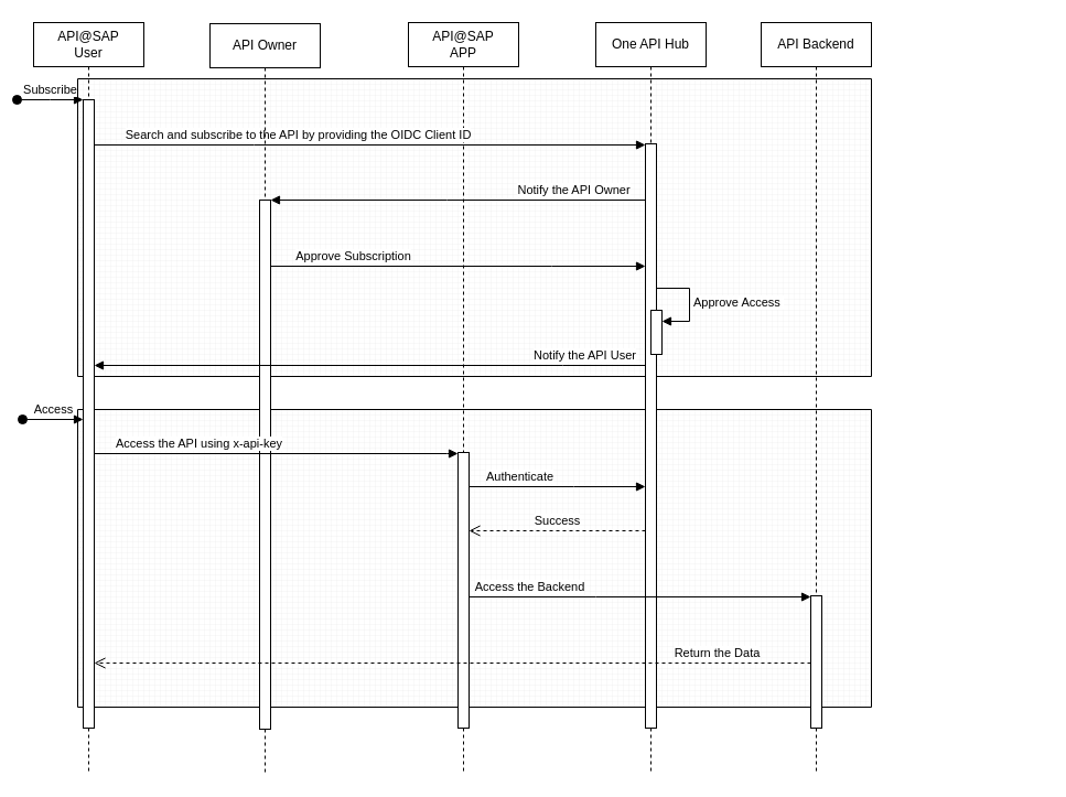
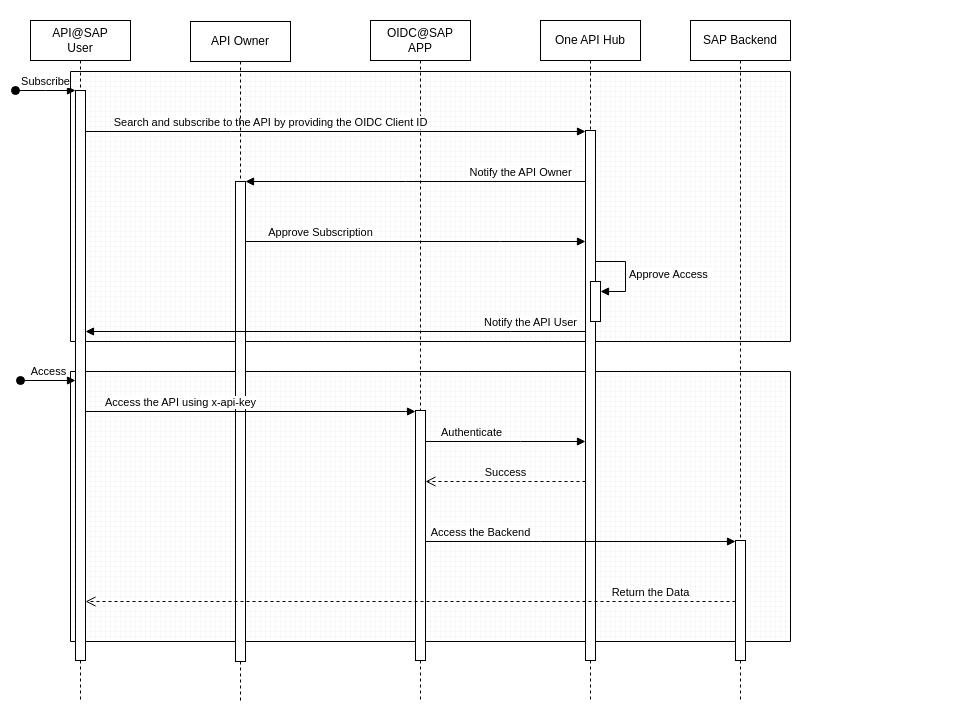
  <mxCell id="0" />
  <mxCell id="1" parent="0" />
  <mxCell id="2" value="" style="verticalLabelPosition=bottom;verticalAlign=top;html=1;shape=mxgraph.basic.patternFillRect;fillStyle=grid;step=5;fillStrokeWidth=0.2;fillStrokeColor=#dddddd;" parent="1" vertex="1"><mxGeometry x="70" y="371" width="720" height="270" as="geometry" /></mxCell>
  <mxCell id="3" value="" style="verticalLabelPosition=bottom;verticalAlign=top;html=1;shape=mxgraph.basic.patternFillRect;fillStyle=grid;step=5;fillStrokeWidth=0.2;fillStrokeColor=#dddddd;" parent="1" vertex="1"><mxGeometry x="70" y="71" width="720" height="270" as="geometry" /></mxCell>
  <mxCell id="4" value="API@SAP &lt;br&gt;User" style="shape=umlLifeline;perimeter=lifelinePerimeter;whiteSpace=wrap;html=1;container=0;dropTarget=0;collapsible=0;recursiveResize=0;outlineConnect=0;portConstraint=eastwest;newEdgeStyle={&quot;edgeStyle&quot;:&quot;elbowEdgeStyle&quot;,&quot;elbow&quot;:&quot;vertical&quot;,&quot;curved&quot;:0,&quot;rounded&quot;:0};" parent="1" vertex="1"><mxGeometry x="30" y="20" width="100" height="681" as="geometry" /></mxCell>
  <mxCell id="5" value="" style="html=1;points=[];perimeter=orthogonalPerimeter;outlineConnect=0;targetShapes=umlLifeline;portConstraint=eastwest;newEdgeStyle={&quot;edgeStyle&quot;:&quot;elbowEdgeStyle&quot;,&quot;elbow&quot;:&quot;vertical&quot;,&quot;curved&quot;:0,&quot;rounded&quot;:0};" parent="4" vertex="1"><mxGeometry x="45" y="70" width="10" height="570" as="geometry" /></mxCell>
  <mxCell id="6" value="Subscribe" style="html=1;verticalAlign=bottom;startArrow=oval;endArrow=block;startSize=8;edgeStyle=elbowEdgeStyle;elbow=vertical;curved=0;rounded=0;" parent="4" target="5" edge="1"><mxGeometry relative="1" as="geometry"><mxPoint x="-15" y="70" as="sourcePoint" /></mxGeometry></mxCell>
- <mxCell id="7" value="API@SAP&lt;br&gt;APP" style="shape=umlLifeline;perimeter=lifelinePerimeter;whiteSpace=wrap;html=1;container=0;dropTarget=0;collapsible=0;recursiveResize=0;outlineConnect=0;portConstraint=eastwest;newEdgeStyle={&quot;edgeStyle&quot;:&quot;elbowEdgeStyle&quot;,&quot;elbow&quot;:&quot;vertical&quot;,&quot;curved&quot;:0,&quot;rounded&quot;:0};" parent="1" vertex="1"><mxGeometry x="370" y="20" width="100" height="681" as="geometry" /></mxCell>
+ <mxCell id="7" value="OIDC@SAP&lt;br&gt;APP" style="shape=umlLifeline;perimeter=lifelinePerimeter;whiteSpace=wrap;html=1;container=0;dropTarget=0;collapsible=0;recursiveResize=0;outlineConnect=0;portConstraint=eastwest;newEdgeStyle={&quot;edgeStyle&quot;:&quot;elbowEdgeStyle&quot;,&quot;elbow&quot;:&quot;vertical&quot;,&quot;curved&quot;:0,&quot;rounded&quot;:0};" parent="1" vertex="1"><mxGeometry x="370" y="20" width="100" height="681" as="geometry" /></mxCell>
  <mxCell id="8" value="" style="html=1;points=[];perimeter=orthogonalPerimeter;outlineConnect=0;targetShapes=umlLifeline;portConstraint=eastwest;newEdgeStyle={&quot;edgeStyle&quot;:&quot;elbowEdgeStyle&quot;,&quot;elbow&quot;:&quot;vertical&quot;,&quot;curved&quot;:0,&quot;rounded&quot;:0};" parent="7" vertex="1"><mxGeometry x="45" y="390" width="10" height="250" as="geometry" /></mxCell>
  <mxCell id="9" value="Search and subscribe to the API by providing the OIDC Client ID" style="html=1;verticalAlign=bottom;endArrow=block;edgeStyle=elbowEdgeStyle;elbow=vertical;curved=0;rounded=0;" parent="1" source="5" target="11" edge="1"><mxGeometry x="-0.26" relative="1" as="geometry"><mxPoint x="85" y="126" as="sourcePoint" /><Array as="points"><mxPoint x="230" y="131" /><mxPoint x="400" y="131" /><mxPoint x="580" y="151" /><mxPoint x="170" y="126" /></Array><mxPoint x="225" y="126" as="targetPoint" /><mxPoint as="offset" /></mxGeometry></mxCell>
  <mxCell id="10" value="One API Hub" style="shape=umlLifeline;perimeter=lifelinePerimeter;whiteSpace=wrap;html=1;container=0;dropTarget=0;collapsible=0;recursiveResize=0;outlineConnect=0;portConstraint=eastwest;newEdgeStyle={&quot;edgeStyle&quot;:&quot;elbowEdgeStyle&quot;,&quot;elbow&quot;:&quot;vertical&quot;,&quot;curved&quot;:0,&quot;rounded&quot;:0};" parent="1" vertex="1"><mxGeometry x="540" y="20" width="100" height="681" as="geometry" /></mxCell>
  <mxCell id="11" value="" style="html=1;points=[];perimeter=orthogonalPerimeter;outlineConnect=0;targetShapes=umlLifeline;portConstraint=eastwest;newEdgeStyle={&quot;edgeStyle&quot;:&quot;elbowEdgeStyle&quot;,&quot;elbow&quot;:&quot;vertical&quot;,&quot;curved&quot;:0,&quot;rounded&quot;:0};" parent="10" vertex="1"><mxGeometry x="45" y="110" width="10" height="530" as="geometry" /></mxCell>
  <mxCell id="12" value="" style="html=1;points=[];perimeter=orthogonalPerimeter;outlineConnect=0;targetShapes=umlLifeline;portConstraint=eastwest;newEdgeStyle={&quot;edgeStyle&quot;:&quot;elbowEdgeStyle&quot;,&quot;elbow&quot;:&quot;vertical&quot;,&quot;curved&quot;:0,&quot;rounded&quot;:0};" parent="10" vertex="1"><mxGeometry x="50" y="261" width="10" height="40" as="geometry" /></mxCell>
  <mxCell id="13" value="Approve Access&amp;nbsp;" style="html=1;align=left;spacingLeft=2;endArrow=block;rounded=0;edgeStyle=orthogonalEdgeStyle;curved=0;rounded=0;" parent="10" target="12" edge="1"><mxGeometry relative="1" as="geometry"><mxPoint x="55" y="241" as="sourcePoint" /><Array as="points"><mxPoint x="85" y="271" /></Array></mxGeometry></mxCell>
- <mxCell id="14" value="API Backend" style="shape=umlLifeline;perimeter=lifelinePerimeter;whiteSpace=wrap;html=1;container=0;dropTarget=0;collapsible=0;recursiveResize=0;outlineConnect=0;portConstraint=eastwest;newEdgeStyle={&quot;edgeStyle&quot;:&quot;elbowEdgeStyle&quot;,&quot;elbow&quot;:&quot;vertical&quot;,&quot;curved&quot;:0,&quot;rounded&quot;:0};" parent="1" vertex="1"><mxGeometry x="690" y="20" width="100" height="681" as="geometry" /></mxCell>
+ <mxCell id="14" value="SAP Backend" style="shape=umlLifeline;perimeter=lifelinePerimeter;whiteSpace=wrap;html=1;container=0;dropTarget=0;collapsible=0;recursiveResize=0;outlineConnect=0;portConstraint=eastwest;newEdgeStyle={&quot;edgeStyle&quot;:&quot;elbowEdgeStyle&quot;,&quot;elbow&quot;:&quot;vertical&quot;,&quot;curved&quot;:0,&quot;rounded&quot;:0};" parent="1" vertex="1"><mxGeometry x="690" y="20" width="100" height="681" as="geometry" /></mxCell>
  <mxCell id="15" value="" style="html=1;points=[];perimeter=orthogonalPerimeter;outlineConnect=0;targetShapes=umlLifeline;portConstraint=eastwest;newEdgeStyle={&quot;edgeStyle&quot;:&quot;elbowEdgeStyle&quot;,&quot;elbow&quot;:&quot;vertical&quot;,&quot;curved&quot;:0,&quot;rounded&quot;:0};" parent="14" vertex="1"><mxGeometry x="45" y="520" width="10" height="120" as="geometry" /></mxCell>
  <mxCell id="16" value="API Owner" style="shape=umlLifeline;perimeter=lifelinePerimeter;whiteSpace=wrap;html=1;container=0;dropTarget=0;collapsible=0;recursiveResize=0;outlineConnect=0;portConstraint=eastwest;newEdgeStyle={&quot;edgeStyle&quot;:&quot;elbowEdgeStyle&quot;,&quot;elbow&quot;:&quot;vertical&quot;,&quot;curved&quot;:0,&quot;rounded&quot;:0};" parent="1" vertex="1"><mxGeometry x="190" y="21" width="100" height="680" as="geometry" /></mxCell>
  <mxCell id="17" value="" style="html=1;points=[];perimeter=orthogonalPerimeter;outlineConnect=0;targetShapes=umlLifeline;portConstraint=eastwest;newEdgeStyle={&quot;edgeStyle&quot;:&quot;elbowEdgeStyle&quot;,&quot;elbow&quot;:&quot;vertical&quot;,&quot;curved&quot;:0,&quot;rounded&quot;:0};" parent="16" vertex="1"><mxGeometry x="45" y="160" width="10" height="480" as="geometry" /></mxCell>
  <mxCell id="18" value="Notify the API Owner" style="html=1;verticalAlign=bottom;endArrow=block;edgeStyle=elbowEdgeStyle;elbow=vertical;curved=0;rounded=0;" parent="1" source="11" target="17" edge="1"><mxGeometry x="-0.618" relative="1" as="geometry"><mxPoint x="605" y="181" as="sourcePoint" /><Array as="points"><mxPoint x="405" y="181" /><mxPoint x="365" y="161" /><mxPoint x="95" y="161" /><mxPoint x="375" y="161" /><mxPoint x="225" y="221" /><mxPoint x="245" y="191" /><mxPoint x="205" y="161" /></Array><mxPoint x="260" y="181" as="targetPoint" /><mxPoint as="offset" /></mxGeometry></mxCell>
  <mxCell id="19" value="Approve Subscription" style="html=1;verticalAlign=bottom;endArrow=block;edgeStyle=elbowEdgeStyle;elbow=vertical;curved=0;rounded=0;" parent="1" source="17" target="11" edge="1"><mxGeometry x="-0.559" relative="1" as="geometry"><mxPoint x="240" y="251" as="sourcePoint" /><Array as="points"><mxPoint x="500" y="241" /><mxPoint x="580" y="261" /><mxPoint x="325" y="251" /></Array><mxPoint x="670" y="301" as="targetPoint" /><mxPoint as="offset" /></mxGeometry></mxCell>
  <mxCell id="20" value="Notify the API User" style="html=1;verticalAlign=bottom;endArrow=block;edgeStyle=elbowEdgeStyle;elbow=vertical;curved=0;rounded=0;" parent="1" source="11" target="5" edge="1"><mxGeometry x="-0.78" relative="1" as="geometry"><mxPoint x="580" y="341" as="sourcePoint" /><Array as="points"><mxPoint x="510" y="331" /><mxPoint x="330" y="341" /><mxPoint x="250" y="331" /><mxPoint x="400" y="341" /><mxPoint x="360" y="321" /><mxPoint x="90" y="321" /><mxPoint x="370" y="321" /><mxPoint x="220" y="381" /><mxPoint x="240" y="351" /><mxPoint x="200" y="321" /></Array><mxPoint x="240" y="341" as="targetPoint" /><mxPoint as="offset" /></mxGeometry></mxCell>
  <mxCell id="21" value="Access" style="html=1;verticalAlign=bottom;startArrow=oval;endArrow=block;startSize=8;edgeStyle=elbowEdgeStyle;elbow=vertical;curved=0;rounded=0;" parent="1" target="5" edge="1"><mxGeometry relative="1" as="geometry"><mxPoint x="20" y="380" as="sourcePoint" /><mxPoint x="70" y="379.5" as="targetPoint" /><Array as="points" /></mxGeometry></mxCell>
  <mxCell id="22" value="Access the API using x-api-key" style="html=1;verticalAlign=bottom;endArrow=block;edgeStyle=elbowEdgeStyle;elbow=vertical;curved=0;rounded=0;" parent="1" source="5" target="8" edge="1"><mxGeometry x="-0.424" relative="1" as="geometry"><mxPoint x="90" y="411" as="sourcePoint" /><Array as="points"><mxPoint x="405" y="411" /><mxPoint x="585" y="431" /><mxPoint x="175" y="406" /></Array><mxPoint x="590" y="411" as="targetPoint" /><mxPoint as="offset" /></mxGeometry></mxCell>
  <mxCell id="23" value="Authenticate" style="html=1;verticalAlign=bottom;endArrow=block;edgeStyle=elbowEdgeStyle;elbow=vertical;curved=0;rounded=0;" parent="1" source="8" target="11" edge="1"><mxGeometry x="-0.424" relative="1" as="geometry"><mxPoint x="440" y="461" as="sourcePoint" /><Array as="points"><mxPoint x="520" y="441" /><mxPoint x="580" y="461" /><mxPoint x="940" y="481" /><mxPoint x="530" y="456" /></Array><mxPoint x="770" y="461" as="targetPoint" /><mxPoint as="offset" /></mxGeometry></mxCell>
  <mxCell id="24" value="Success" style="html=1;verticalAlign=bottom;endArrow=open;dashed=1;endSize=8;edgeStyle=elbowEdgeStyle;elbow=vertical;curved=0;rounded=0;" parent="1" source="11" target="8" edge="1"><mxGeometry relative="1" as="geometry"><mxPoint x="570" y="471" as="sourcePoint" /><mxPoint x="490" y="471" as="targetPoint" /><Array as="points"><mxPoint x="520" y="481" /></Array></mxGeometry></mxCell>
  <mxCell id="25" value="Access the Backend" style="html=1;verticalAlign=bottom;endArrow=block;edgeStyle=elbowEdgeStyle;elbow=vertical;curved=0;rounded=0;" parent="1" source="8" target="15" edge="1"><mxGeometry x="-0.645" relative="1" as="geometry"><mxPoint x="430" y="521" as="sourcePoint" /><Array as="points"><mxPoint x="540" y="541" /><mxPoint x="525" y="521" /><mxPoint x="585" y="541" /><mxPoint x="945" y="561" /><mxPoint x="535" y="536" /></Array><mxPoint x="590" y="521" as="targetPoint" /><mxPoint as="offset" /></mxGeometry></mxCell>
  <mxCell id="26" value="Return the Data" style="html=1;verticalAlign=bottom;endArrow=open;dashed=1;endSize=8;edgeStyle=elbowEdgeStyle;elbow=vertical;curved=0;rounded=0;" parent="1" source="15" target="5" edge="1"><mxGeometry x="-0.739" relative="1" as="geometry"><mxPoint x="700" y="591" as="sourcePoint" /><mxPoint x="540" y="591" as="targetPoint" /><Array as="points"><mxPoint x="300" y="601" /></Array><mxPoint as="offset" /></mxGeometry></mxCell>
